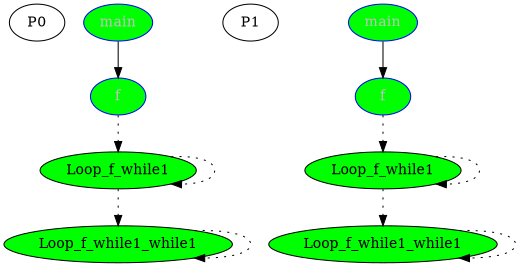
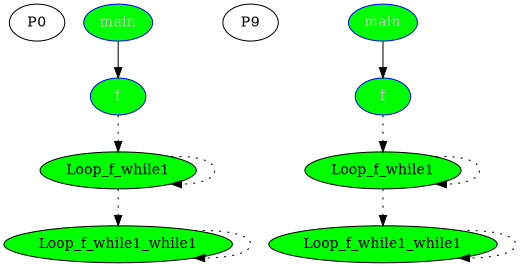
  digraph {
    node [color=black fillcolor=green fontcolor=black shape=ellipse style=filled]
    edge [style=dotted]
    n1 [label=P0 fillcolor="" fontcolor="" shape="" style=""]
    n2 [label=Loop_f_while1_while1]
    n3 [color=blue fontcolor=grey label=main]
    n4 [color=blue fontcolor=grey label=f]
    n5 [label=Loop_f_while1]
-   n6 [label=P1 fillcolor="" fontcolor="" shape="" style=""]
+   n6 [label=P9 fillcolor="" fontcolor="" shape="" style=""]
    n7 [label=Loop_f_while1_while1]
    n8 [color=blue fontcolor=grey label=main]
    n9 [color=blue fontcolor=grey label=f]
    n10 [label=Loop_f_while1]
    subgraph sub_1 {
      n1
      n2
      n3
      n4
      n5
    }
    subgraph sub_2 {
      n6
      n7
      n8
      n9
      n10
    }
    n2 -> n2
    n3 -> n4 [style=""]
    n4 -> n5
    n5 -> n2
    n5 -> n5
    n7 -> n7
    n8 -> n9 [style=""]
    n9 -> n10
    n10 -> n7
    n10 -> n10
  }
